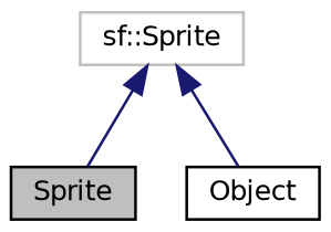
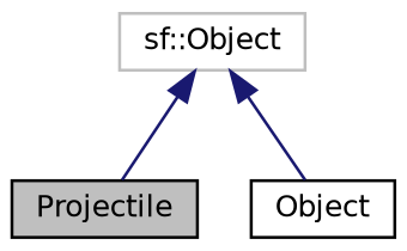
  digraph {
    fontname="DejaVu Sans"
    node [color=black fillcolor=white fontname="DejaVu Sans" fontsize=10 shape=record style=filled]
    edge [color=midnightblue dir=back fontname="DejaVu Sans" fontsize=10 labelfontname=Helvetica labelfontsize=10 style=solid]
-   n1 [fillcolor=grey75 fontcolor=black height=0.2 label=Sprite width=0.4]
+   n1 [fillcolor=grey75 fontcolor=black height=0.2 label=Projectile width=0.4]
    n2 [height=0.2 label=Object width=0.4]
-   n3 [color=grey75 height=0.2 label="sf::Sprite" width=0.4]
+   n3 [color=grey75 height=0.2 label="sf::Object" width=0.4]
    n3 -> n1
    n3 -> n2
  }
